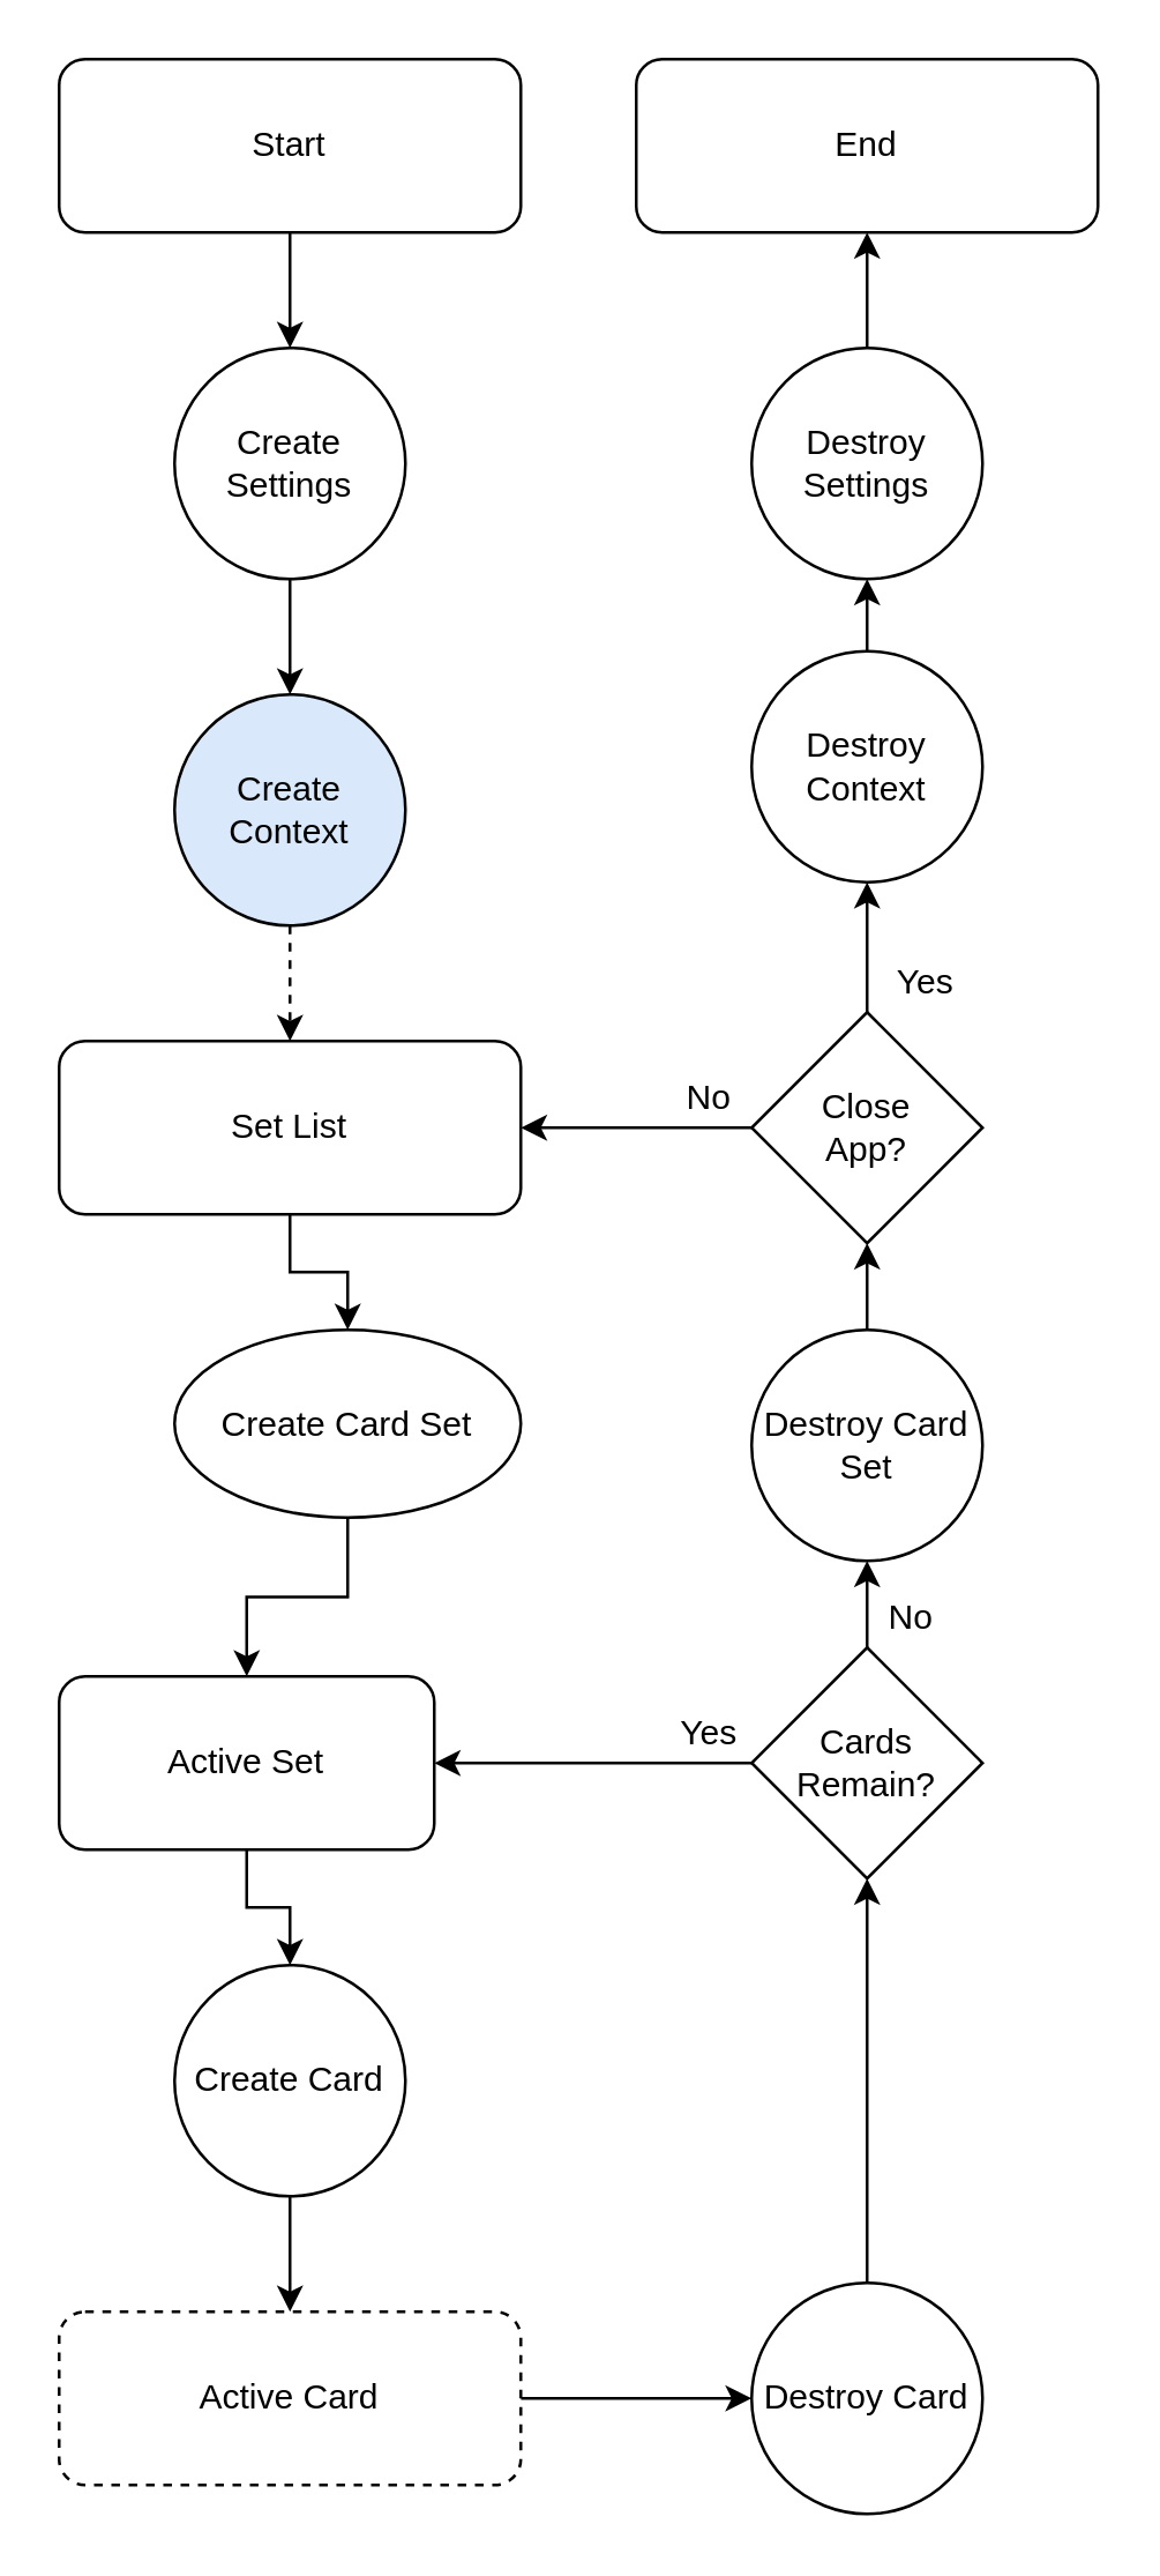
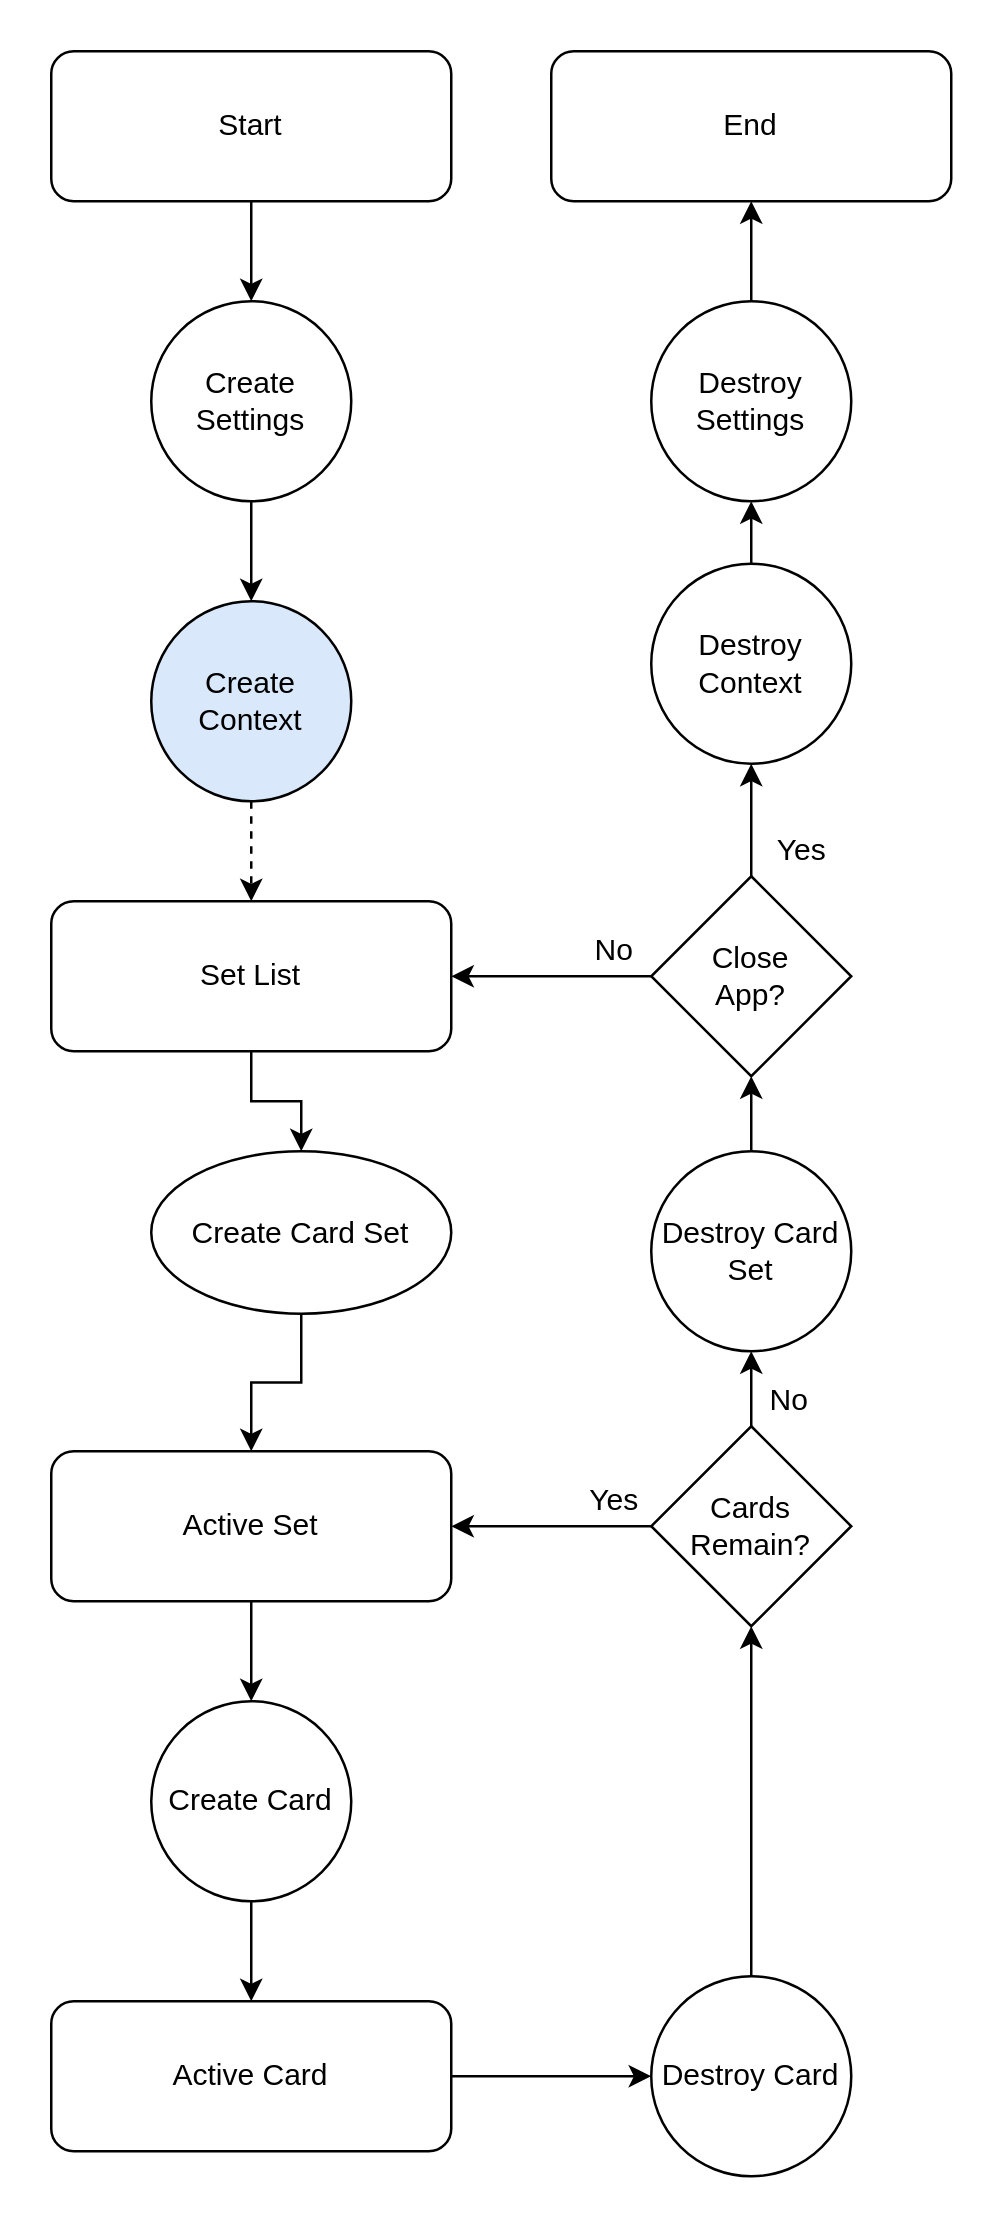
  <mxCell id="0" />
  <mxCell id="1" parent="0" />
  <mxCell id="2" style="edgeStyle=orthogonalEdgeStyle;rounded=0;orthogonalLoop=1;jettySize=auto;html=1;exitX=0.5;exitY=1;exitDx=0;exitDy=0;entryX=0.5;entryY=0;entryDx=0;entryDy=0;" edge="1" parent="1" source="3" target="15"><mxGeometry relative="1" as="geometry" /></mxCell>
  <mxCell id="3" value="Start" style="rounded=1;whiteSpace=wrap;html=1;" vertex="1" parent="1"><mxGeometry x="20" y="20" width="160" height="60" as="geometry" /></mxCell>
  <mxCell id="4" style="edgeStyle=orthogonalEdgeStyle;rounded=0;orthogonalLoop=1;jettySize=auto;html=1;exitX=0.5;exitY=1;exitDx=0;exitDy=0;entryX=0.5;entryY=0;entryDx=0;entryDy=0;dashed=1;" edge="1" parent="1" source="5" target="7"><mxGeometry relative="1" as="geometry" /></mxCell>
  <mxCell id="5" value="Create Context" style="ellipse;whiteSpace=wrap;html=1;aspect=fixed;fillColor=#dae8fc;" vertex="1" parent="1"><mxGeometry x="60" y="240" width="80" height="80" as="geometry" /></mxCell>
  <mxCell id="6" style="edgeStyle=orthogonalEdgeStyle;rounded=0;orthogonalLoop=1;jettySize=auto;html=1;exitX=0.5;exitY=1;exitDx=0;exitDy=0;entryX=0.5;entryY=0;entryDx=0;entryDy=0;" edge="1" parent="1" source="7" target="9"><mxGeometry relative="1" as="geometry" /></mxCell>
  <mxCell id="7" value="Set List" style="rounded=1;whiteSpace=wrap;html=1;" vertex="1" parent="1"><mxGeometry x="20" y="360" width="160" height="60" as="geometry" /></mxCell>
  <mxCell id="8" style="edgeStyle=orthogonalEdgeStyle;rounded=0;orthogonalLoop=1;jettySize=auto;html=1;exitX=0.5;exitY=1;exitDx=0;exitDy=0;entryX=0.5;entryY=0;entryDx=0;entryDy=0;" edge="1" parent="1" source="9" target="11"><mxGeometry relative="1" as="geometry" /></mxCell>
  <mxCell id="9" value="Create Card Set" style="ellipse;whiteSpace=wrap;html=1;aspect=fixed;" vertex="1" parent="1"><mxGeometry x="60" y="460" width="120" height="65" as="geometry" /></mxCell>
  <mxCell id="10" style="edgeStyle=orthogonalEdgeStyle;rounded=0;orthogonalLoop=1;jettySize=auto;html=1;exitX=0.5;exitY=1;exitDx=0;exitDy=0;entryX=0.5;entryY=0;entryDx=0;entryDy=0;" edge="1" parent="1" source="11" target="13"><mxGeometry relative="1" as="geometry" /></mxCell>
- <mxCell id="11" value="Active Set" style="rounded=1;whiteSpace=wrap;html=1;" vertex="1" parent="1"><mxGeometry x="20" y="580" width="130" height="60" as="geometry" /></mxCell>
+ <mxCell id="11" value="Active Set" style="rounded=1;whiteSpace=wrap;html=1;" vertex="1" parent="1"><mxGeometry x="20" y="580" width="160" height="60" as="geometry" /></mxCell>
  <mxCell id="12" style="edgeStyle=orthogonalEdgeStyle;rounded=0;orthogonalLoop=1;jettySize=auto;html=1;exitX=0.5;exitY=1;exitDx=0;exitDy=0;entryX=0.5;entryY=0;entryDx=0;entryDy=0;" edge="1" parent="1" source="13" target="17"><mxGeometry relative="1" as="geometry" /></mxCell>
  <mxCell id="13" value="Create Card" style="ellipse;whiteSpace=wrap;html=1;aspect=fixed;" vertex="1" parent="1"><mxGeometry x="60" y="680" width="80" height="80" as="geometry" /></mxCell>
  <mxCell id="14" style="edgeStyle=orthogonalEdgeStyle;rounded=0;orthogonalLoop=1;jettySize=auto;html=1;exitX=0.5;exitY=1;exitDx=0;exitDy=0;entryX=0.5;entryY=0;entryDx=0;entryDy=0;" edge="1" parent="1" source="15" target="5"><mxGeometry relative="1" as="geometry" /></mxCell>
  <mxCell id="15" value="Create&lt;br&gt;Settings" style="ellipse;whiteSpace=wrap;html=1;aspect=fixed;" vertex="1" parent="1"><mxGeometry x="60" y="120" width="80" height="80" as="geometry" /></mxCell>
  <mxCell id="16" style="edgeStyle=orthogonalEdgeStyle;rounded=0;orthogonalLoop=1;jettySize=auto;html=1;exitX=1;exitY=0.5;exitDx=0;exitDy=0;entryX=0;entryY=0.5;entryDx=0;entryDy=0;" edge="1" parent="1" source="17" target="19"><mxGeometry relative="1" as="geometry" /></mxCell>
- <mxCell id="17" value="Active Card" style="rounded=1;whiteSpace=wrap;html=1;dashed=1;" vertex="1" parent="1"><mxGeometry x="20" y="800" width="160" height="60" as="geometry" /></mxCell>
+ <mxCell id="17" value="Active Card" style="rounded=1;whiteSpace=wrap;html=1;" vertex="1" parent="1"><mxGeometry x="20" y="800" width="160" height="60" as="geometry" /></mxCell>
  <mxCell id="18" style="edgeStyle=orthogonalEdgeStyle;rounded=0;orthogonalLoop=1;jettySize=auto;html=1;exitX=0.5;exitY=0;exitDx=0;exitDy=0;entryX=0.5;entryY=1;entryDx=0;entryDy=0;" edge="1" parent="1" source="19" target="22"><mxGeometry relative="1" as="geometry" /></mxCell>
  <mxCell id="19" value="Destroy Card" style="ellipse;whiteSpace=wrap;html=1;aspect=fixed;" vertex="1" parent="1"><mxGeometry x="260" y="790" width="80" height="80" as="geometry" /></mxCell>
  <mxCell id="20" style="edgeStyle=orthogonalEdgeStyle;rounded=0;orthogonalLoop=1;jettySize=auto;html=1;exitX=0;exitY=0.5;exitDx=0;exitDy=0;" edge="1" parent="1" source="22" target="11"><mxGeometry relative="1" as="geometry" /></mxCell>
  <mxCell id="21" style="edgeStyle=orthogonalEdgeStyle;rounded=0;orthogonalLoop=1;jettySize=auto;html=1;exitX=0.5;exitY=0;exitDx=0;exitDy=0;" edge="1" parent="1" source="22" target="24"><mxGeometry relative="1" as="geometry" /></mxCell>
  <mxCell id="22" value="Cards&lt;br&gt;Remain?" style="rhombus;whiteSpace=wrap;html=1;" vertex="1" parent="1"><mxGeometry x="260" y="570" width="80" height="80" as="geometry" /></mxCell>
  <mxCell id="23" style="edgeStyle=orthogonalEdgeStyle;rounded=0;orthogonalLoop=1;jettySize=auto;html=1;exitX=0.5;exitY=0;exitDx=0;exitDy=0;entryX=0.5;entryY=1;entryDx=0;entryDy=0;" edge="1" parent="1" source="24" target="27"><mxGeometry relative="1" as="geometry" /></mxCell>
  <mxCell id="24" value="Destroy Card&lt;br&gt;Set" style="ellipse;whiteSpace=wrap;html=1;aspect=fixed;" vertex="1" parent="1"><mxGeometry x="260" y="460" width="80" height="80" as="geometry" /></mxCell>
  <mxCell id="25" style="edgeStyle=orthogonalEdgeStyle;rounded=0;orthogonalLoop=1;jettySize=auto;html=1;exitX=0;exitY=0.5;exitDx=0;exitDy=0;entryX=1;entryY=0.5;entryDx=0;entryDy=0;" edge="1" parent="1" source="27" target="7"><mxGeometry relative="1" as="geometry" /></mxCell>
  <mxCell id="26" style="edgeStyle=orthogonalEdgeStyle;rounded=0;orthogonalLoop=1;jettySize=auto;html=1;exitX=0.5;exitY=0;exitDx=0;exitDy=0;entryX=0.5;entryY=1;entryDx=0;entryDy=0;" edge="1" parent="1" source="27" target="29"><mxGeometry relative="1" as="geometry" /></mxCell>
  <mxCell id="27" value="Close&lt;br&gt;App?" style="rhombus;whiteSpace=wrap;html=1;" vertex="1" parent="1"><mxGeometry x="260" y="350" width="80" height="80" as="geometry" /></mxCell>
  <mxCell id="28" style="edgeStyle=orthogonalEdgeStyle;rounded=0;orthogonalLoop=1;jettySize=auto;html=1;exitX=0.5;exitY=0;exitDx=0;exitDy=0;entryX=0.5;entryY=1;entryDx=0;entryDy=0;" edge="1" parent="1" source="29" target="31"><mxGeometry relative="1" as="geometry" /></mxCell>
  <mxCell id="29" value="Destroy Context" style="ellipse;whiteSpace=wrap;html=1;aspect=fixed;" vertex="1" parent="1"><mxGeometry x="260" y="225" width="80" height="80" as="geometry" /></mxCell>
  <mxCell id="30" style="edgeStyle=orthogonalEdgeStyle;rounded=0;orthogonalLoop=1;jettySize=auto;html=1;exitX=0.5;exitY=0;exitDx=0;exitDy=0;entryX=0.5;entryY=1;entryDx=0;entryDy=0;" edge="1" parent="1" source="31" target="32"><mxGeometry relative="1" as="geometry" /></mxCell>
  <mxCell id="31" value="Destroy&lt;br&gt;Settings" style="ellipse;whiteSpace=wrap;html=1;aspect=fixed;" vertex="1" parent="1"><mxGeometry x="260" y="120" width="80" height="80" as="geometry" /></mxCell>
  <mxCell id="32" value="End" style="rounded=1;whiteSpace=wrap;html=1;" vertex="1" parent="1"><mxGeometry x="220" y="20" width="160" height="60" as="geometry" /></mxCell>
  <mxCell id="33" value="No" style="text;html=1;align=center;verticalAlign=middle;resizable=0;points=[];;autosize=1;" vertex="1" parent="1"><mxGeometry x="230" y="370" width="30" height="20" as="geometry" /></mxCell>
  <mxCell id="34" value="Yes" style="text;html=1;align=center;verticalAlign=middle;resizable=0;points=[];;autosize=1;" vertex="1" parent="1"><mxGeometry x="225" y="590" width="40" height="20" as="geometry" /></mxCell>
  <mxCell id="35" value="Yes" style="text;html=1;align=center;verticalAlign=middle;resizable=0;points=[];;autosize=1;" vertex="1" parent="1"><mxGeometry x="300" y="330" width="40" height="20" as="geometry" /></mxCell>
  <mxCell id="36" value="No" style="text;html=1;align=center;verticalAlign=middle;resizable=0;points=[];;autosize=1;" vertex="1" parent="1"><mxGeometry x="300" y="550" width="30" height="20" as="geometry" /></mxCell>
